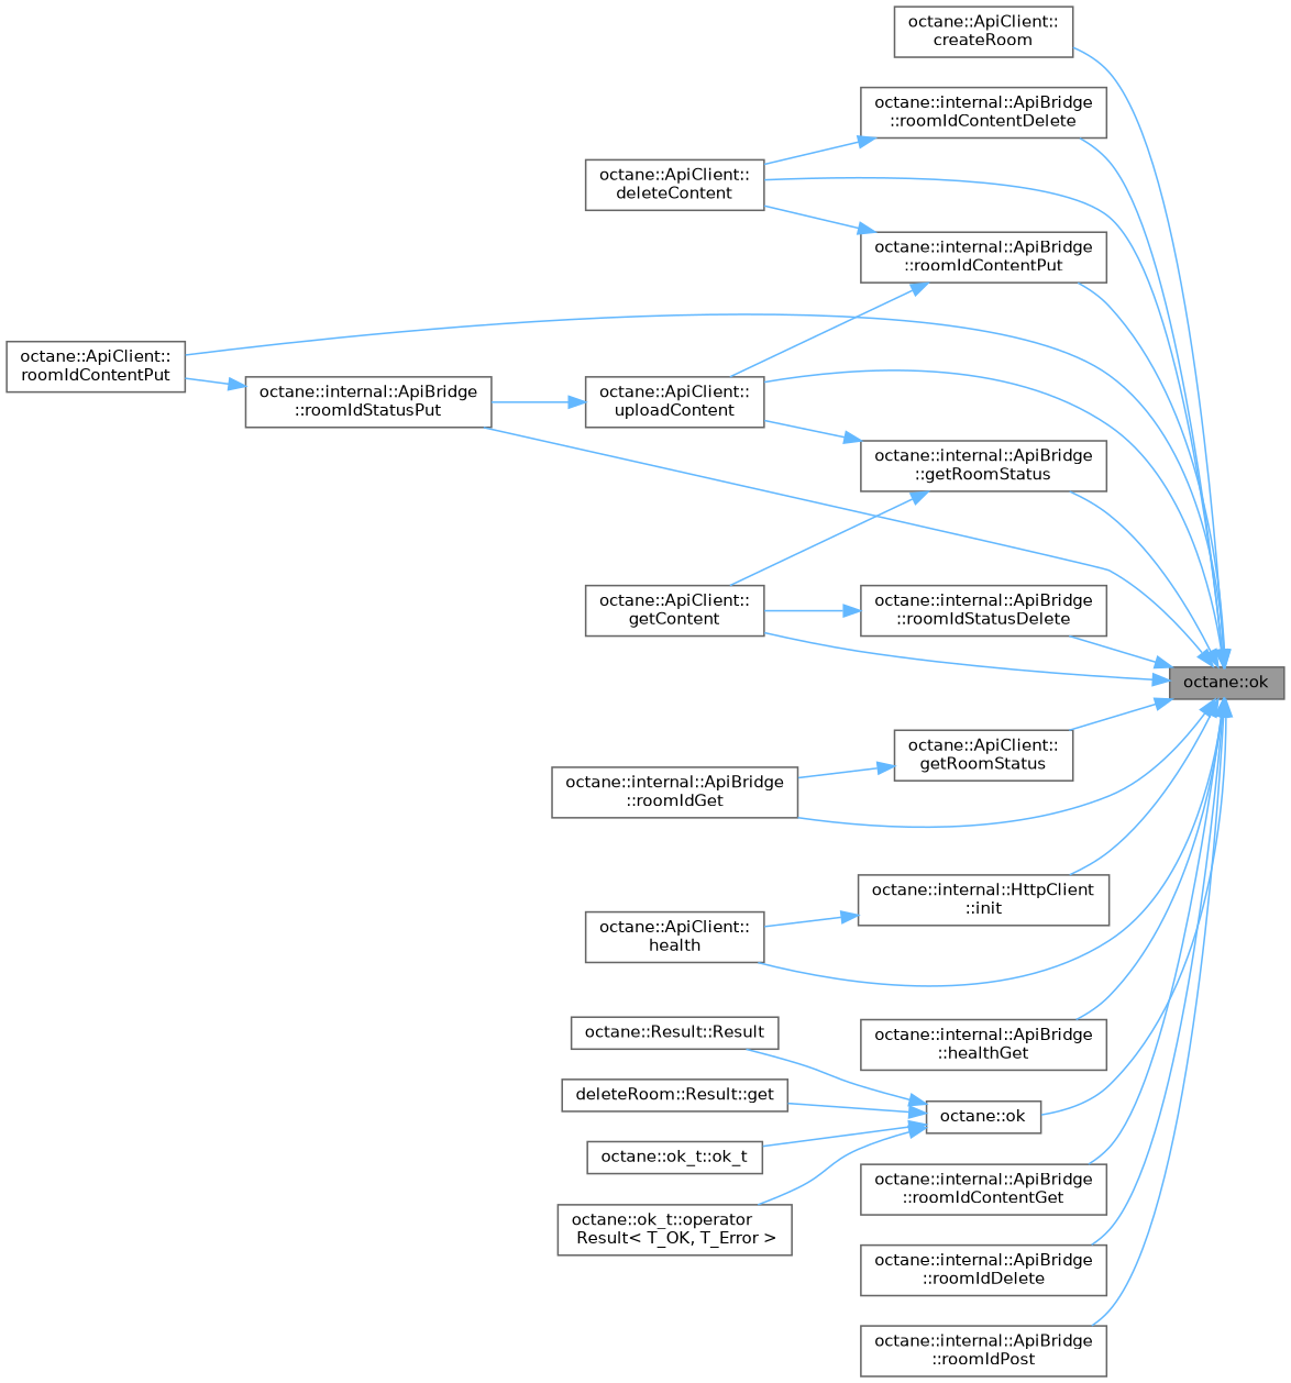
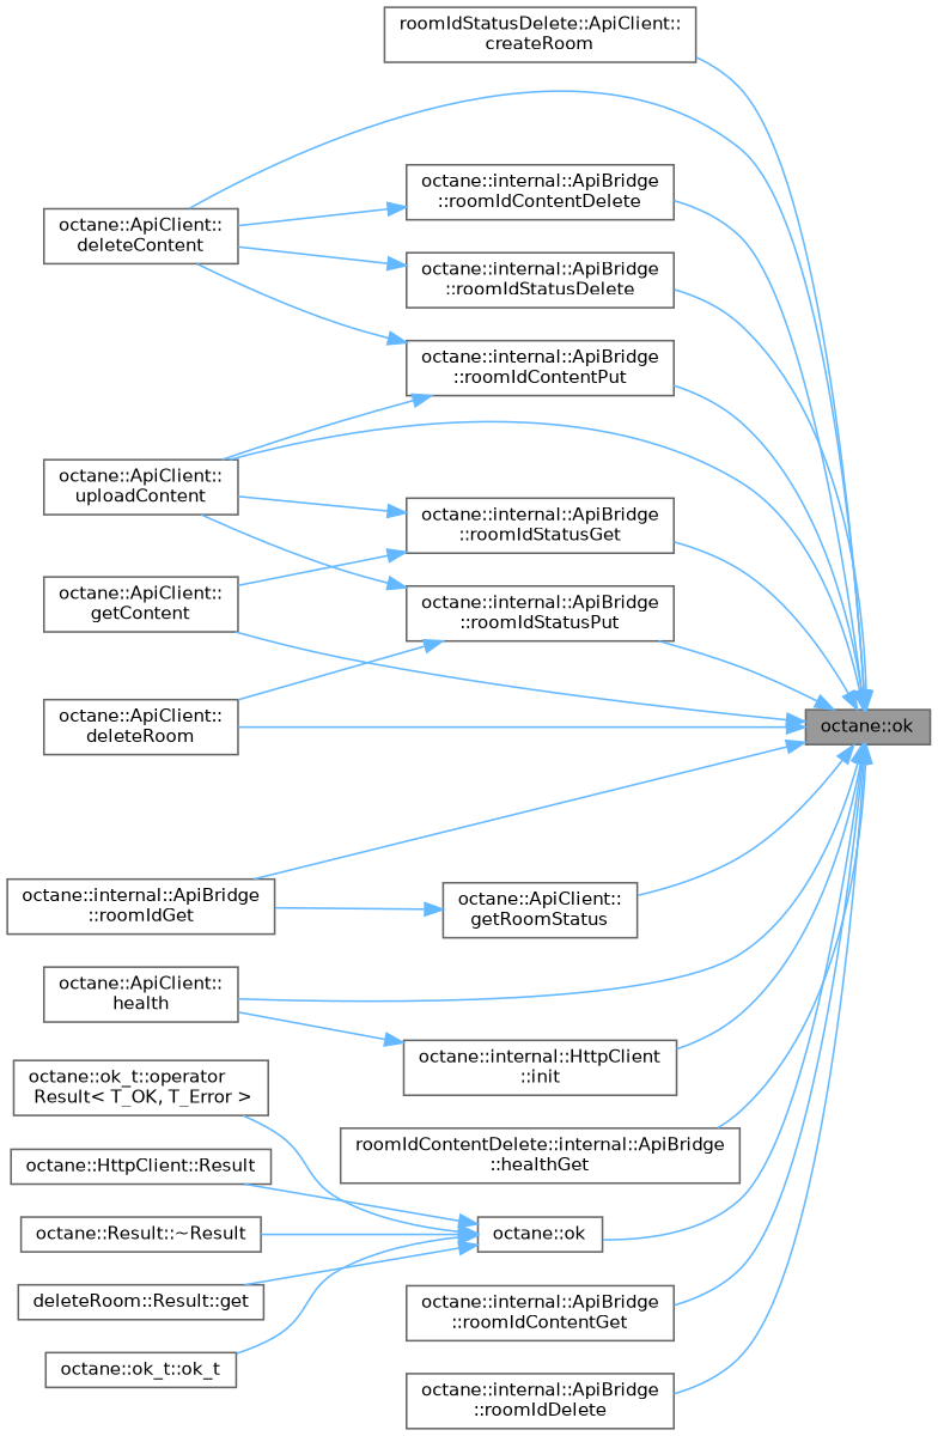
  digraph {
    rankdir=RL
    node [color=grey40 fillcolor=white fontname=Helvetica fontsize=10 shape=box style=filled]
    edge [color=steelblue1 dir=back fontname=Helvetica fontsize=10 labelfontname=Helvetica labelfontsize=10 style=solid]
    n1 [color=gray40 fillcolor=grey60 fontcolor=black height=0.2 label="octane::ok" width=0.4]
-   n2 [height=0.2 label="octane::ApiClient::\lcreateRoom" width=0.4]
+   n2 [height=0.2 label="roomIdStatusDelete::ApiClient::\lcreateRoom" width=0.4]
    n3 [height=0.2 label="octane::ApiClient::\ldeleteContent" width=0.4]
-   n4 [height=0.2 label="octane::ApiClient::\lroomIdContentPut" width=0.4]
+   n4 [height=0.2 label="octane::ApiClient::\ldeleteRoom" width=0.4]
    n5 [height=0.2 label="octane::ApiClient::\lgetContent" width=0.4]
    n6 [height=0.2 label="octane::ApiClient::\lgetRoomStatus" width=0.4]
    n7 [height=0.2 label="octane::ApiClient::\lhealth" width=0.4]
-   n8 [height=0.2 label="octane::internal::ApiBridge\l::healthGet" width=0.4]
+   n8 [height=0.2 label="roomIdContentDelete::internal::ApiBridge\l::healthGet" width=0.4]
    n9 [height=0.2 label="octane::internal::HttpClient\l::init" width=0.4]
    n10 [height=0.2 label="octane::ok" width=0.4]
    n11 [height=0.2 label="octane::internal::ApiBridge\l::roomIdContentDelete" width=0.4]
    n12 [height=0.2 label="octane::internal::ApiBridge\l::roomIdContentGet" width=0.4]
    n13 [height=0.2 label="octane::internal::ApiBridge\l::roomIdContentPut" width=0.4]
    n14 [height=0.2 label="octane::ApiClient::\luploadContent" width=0.4]
    n15 [height=0.2 label="octane::internal::ApiBridge\l::roomIdDelete" width=0.4]
    n16 [height=0.2 label="octane::internal::ApiBridge\l::roomIdGet" width=0.4]
-   n17 [height=0.2 label="octane::internal::ApiBridge\l::roomIdPost" width=0.4]
    n18 [height=0.2 label="octane::internal::ApiBridge\l::roomIdStatusDelete" width=0.4]
-   n19 [height=0.2 label="octane::internal::ApiBridge\l::getRoomStatus" width=0.4]
+   n19 [height=0.2 label="octane::internal::ApiBridge\l::roomIdStatusGet" width=0.4]
    n20 [height=0.2 label="octane::internal::ApiBridge\l::roomIdStatusPut" width=0.4]
    n21 [height=0.2 label="deleteRoom::Result::get" width=0.4]
    n22 [height=0.2 label="octane::ok_t::ok_t" width=0.4]
    n23 [height=0.2 label="octane::ok_t::operator\l Result\< T_OK, T_Error \>" width=0.4]
-   n24 [height=0.2 label="octane::Result::Result" width=0.4]
+   n24 [height=0.2 label="octane::HttpClient::Result" width=0.4]
+   n25 [height=0.2 label="octane::Result::~Result" width=0.4]
    n1 -> n2
    n1 -> n3
    n1 -> n4
    n1 -> n5
    n1 -> n6
    n1 -> n7
    n1 -> n8
    n1 -> n9
    n1 -> n10
    n1 -> n11
    n1 -> n12
    n1 -> n13
    n1 -> n14
    n1 -> n15
    n1 -> n16
-   n1 -> n17
    n1 -> n18
    n1 -> n19
    n1 -> n20
    n6 -> n16
    n9 -> n7
    n10 -> n21
    n10 -> n22
    n10 -> n23
    n10 -> n24
+   n10 -> n25
    n11 -> n3
    n13 -> n3
    n13 -> n14
-   n18 -> n5
+   n18 -> n3
    n19 -> n5
    n19 -> n14
    n20 -> n4
-   n14 -> n20
+   n20 -> n14
  }
